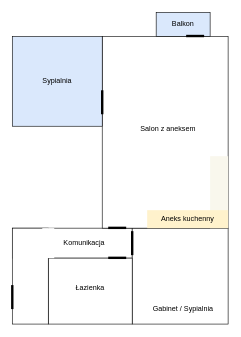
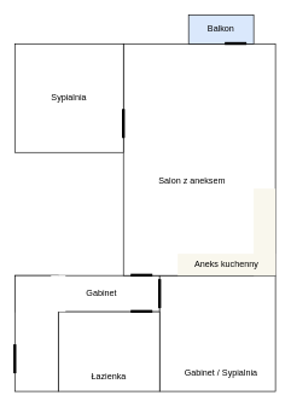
  <mxCell id="0" />
  <mxCell id="1" parent="0" />
  <mxCell id="2" value="" style="rounded=0;whiteSpace=wrap;html=1;" vertex="1" parent="1"><mxGeometry x="20" y="380" width="200" height="50" as="geometry" /></mxCell>
  <mxCell id="3" value="" style="rounded=0;whiteSpace=wrap;html=1;" vertex="1" parent="1"><mxGeometry x="220" y="380" width="160" height="160" as="geometry" /></mxCell>
  <mxCell id="4" value="" style="rounded=0;whiteSpace=wrap;html=1;" vertex="1" parent="1"><mxGeometry x="170" y="60" width="210" height="320" as="geometry" /></mxCell>
  <mxCell id="5" value="" style="rounded=0;whiteSpace=wrap;html=1;" vertex="1" parent="1"><mxGeometry x="80" y="430" width="140" height="110" as="geometry" /></mxCell>
- <mxCell id="6" value="Sypialnia" style="rounded=0;whiteSpace=wrap;html=1;fillColor=#dae8fc;" vertex="1" parent="1"><mxGeometry x="20" y="60" width="150" height="150" as="geometry" /></mxCell>
+ <mxCell id="6" value="Sypialnia" style="rounded=0;whiteSpace=wrap;html=1;" vertex="1" parent="1"><mxGeometry x="20" y="60" width="150" height="150" as="geometry" /></mxCell>
  <mxCell id="7" value="" style="rounded=0;whiteSpace=wrap;html=1;" vertex="1" parent="1"><mxGeometry x="20" y="380" width="60" height="160" as="geometry" /></mxCell>
  <mxCell id="8" value="" style="rounded=0;whiteSpace=wrap;html=1;strokeColor=none;" vertex="1" parent="1"><mxGeometry x="70" y="380" width="20" height="50" as="geometry" /></mxCell>
- <mxCell id="9" value="Łazienka" style="text;html=1;strokeColor=none;fillColor=none;align=center;verticalAlign=middle;whiteSpace=wrap;rounded=0;" vertex="1" parent="1"><mxGeometry x="120" y="465" width="60" height="30" as="geometry" /></mxCell>
+ <mxCell id="9" value="Łazienka" style="text;html=1;strokeColor=none;fillColor=none;align=center;verticalAlign=middle;whiteSpace=wrap;rounded=0;" vertex="1" parent="1"><mxGeometry x="120" y="505" width="60" height="30" as="geometry" /></mxCell>
  <mxCell id="10" value="Gabinet / Sypialnia" style="text;html=1;strokeColor=none;fillColor=none;align=center;verticalAlign=middle;whiteSpace=wrap;rounded=0;" vertex="1" parent="1"><mxGeometry x="250" y="500" width="110" height="30" as="geometry" /></mxCell>
- <mxCell id="11" value="Salon z aneksem" style="text;html=1;strokeColor=none;fillColor=none;align=center;verticalAlign=middle;whiteSpace=wrap;rounded=0;" vertex="1" parent="1"><mxGeometry x="225" y="200" width="110" height="30" as="geometry" /></mxCell>
+ <mxCell id="11" value="Salon z aneksem" style="text;html=1;strokeColor=none;fillColor=none;align=center;verticalAlign=middle;whiteSpace=wrap;rounded=0;" vertex="1" parent="1"><mxGeometry x="210" y="235" width="110" height="30" as="geometry" /></mxCell>
  <mxCell id="12" value="" style="rounded=0;whiteSpace=wrap;html=1;strokeColor=none;fillColor=#f9f7ed;" vertex="1" parent="1"><mxGeometry x="350" y="260" width="30" height="120" as="geometry" /></mxCell>
  <mxCell id="13" value="Balkon" style="rounded=0;whiteSpace=wrap;html=1;fillColor=#dae8fc;" vertex="1" parent="1"><mxGeometry x="260" y="20" width="90" height="40" as="geometry" /></mxCell>
- <mxCell id="14" value="Komunikacja" style="text;html=1;strokeColor=none;fillColor=none;align=center;verticalAlign=middle;whiteSpace=wrap;rounded=0;" vertex="1" parent="1"><mxGeometry x="110" y="390" width="60" height="30" as="geometry" /></mxCell>
+ <mxCell id="14" value="Gabinet" style="text;html=1;strokeColor=none;fillColor=none;align=center;verticalAlign=middle;whiteSpace=wrap;rounded=0;" vertex="1" parent="1"><mxGeometry x="110" y="390" width="60" height="30" as="geometry" /></mxCell>
  <mxCell id="15" value="" style="endArrow=none;html=1;rounded=0;strokeWidth=4;" edge="1" parent="1"><mxGeometry width="50" height="50" relative="1" as="geometry"><mxPoint x="20" y="515" as="sourcePoint" /><mxPoint x="20" y="475" as="targetPoint" /></mxGeometry></mxCell>
  <mxCell id="16" value="" style="endArrow=none;html=1;rounded=0;strokeWidth=4;" edge="1" parent="1"><mxGeometry width="50" height="50" relative="1" as="geometry"><mxPoint x="170" y="190" as="sourcePoint" /><mxPoint x="170" y="150" as="targetPoint" /></mxGeometry></mxCell>
  <mxCell id="17" value="" style="endArrow=none;html=1;rounded=0;strokeWidth=4;" edge="1" parent="1"><mxGeometry width="50" height="50" relative="1" as="geometry"><mxPoint x="220" y="425" as="sourcePoint" /><mxPoint x="220" y="385" as="targetPoint" /></mxGeometry></mxCell>
  <mxCell id="18" value="" style="endArrow=none;html=1;rounded=0;strokeWidth=4;" edge="1" parent="1"><mxGeometry width="50" height="50" relative="1" as="geometry"><mxPoint x="180" y="379.52" as="sourcePoint" /><mxPoint x="210" y="379.52" as="targetPoint" /></mxGeometry></mxCell>
  <mxCell id="19" value="" style="endArrow=none;html=1;rounded=0;strokeWidth=4;" edge="1" parent="1"><mxGeometry width="50" height="50" relative="1" as="geometry"><mxPoint x="180" y="429.52" as="sourcePoint" /><mxPoint x="210" y="429.52" as="targetPoint" /></mxGeometry></mxCell>
  <mxCell id="20" value="" style="endArrow=none;html=1;rounded=0;strokeWidth=4;" edge="1" parent="1"><mxGeometry width="50" height="50" relative="1" as="geometry"><mxPoint x="310" y="59.52" as="sourcePoint" /><mxPoint x="340" y="59.52" as="targetPoint" /></mxGeometry></mxCell>
- <mxCell id="21" value="Aneks kuchenny" style="rounded=0;whiteSpace=wrap;html=1;fillColor=#fff2cc;strokeColor=none;" vertex="1" parent="1"><mxGeometry x="245" y="350" width="135" height="30" as="geometry" /></mxCell>
+ <mxCell id="21" value="Aneks kuchenny" style="rounded=0;whiteSpace=wrap;html=1;fillColor=#f9f7ed;strokeColor=none;" vertex="1" parent="1"><mxGeometry x="245" y="350" width="135" height="30" as="geometry" /></mxCell>
